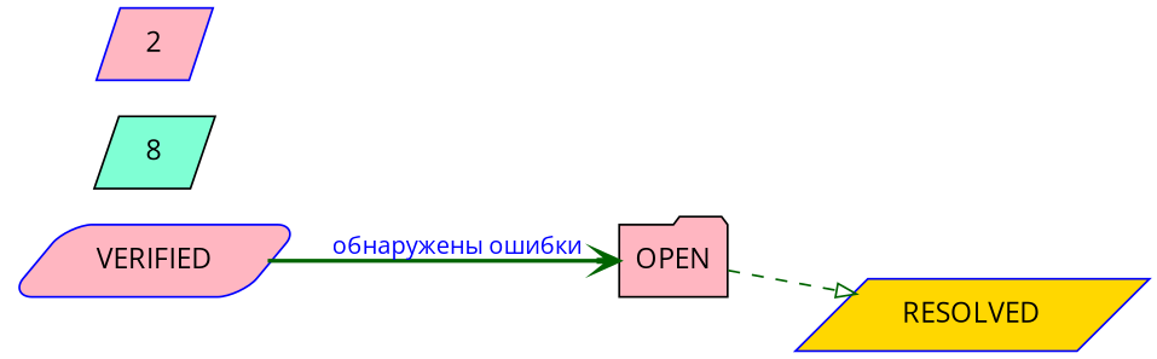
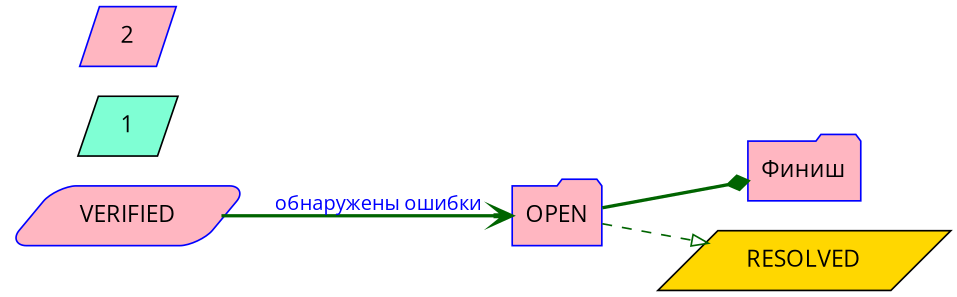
  digraph {
    fontname="Open Sans"
    rankdir=LR
    node [color=blue fillcolor=lightpink fontname="Open Sans" fontsize=14 shape=parallelogram style=filled]
    edge [color=darkgreen fontcolor=blue fontname="Open Sans" fontsize=12 style=bold]
-   OPEN [color=black shape=folder]
-   RESOLVED [fillcolor=gold]
+   OPEN [shape=folder]
+   n2 [label="Финиш" shape=folder]
+   RESOLVED [color=black fillcolor=gold]
    VERIFIED [style="rounded,filled"]
-   n5 [color=black fillcolor=aquamarine label=8]
+   n5 [color=black fillcolor=aquamarine label=1]
    n6 [label=2]
+   OPEN -> n2 [arrowhead=diamond]
    OPEN -> RESOLVED [arrowhead=onormal style=dashed]
    VERIFIED -> OPEN [arrowhead=vee label="обнаружены ошибки"]
  }
